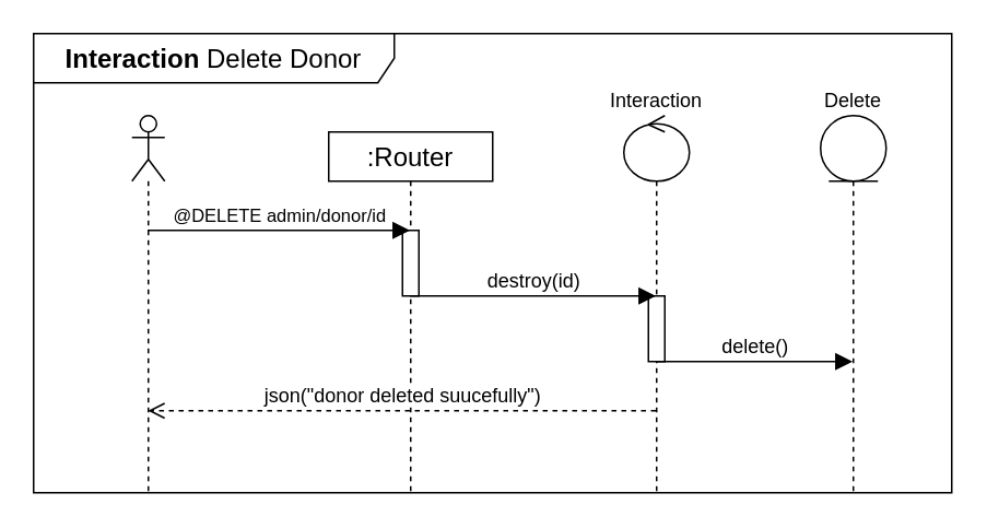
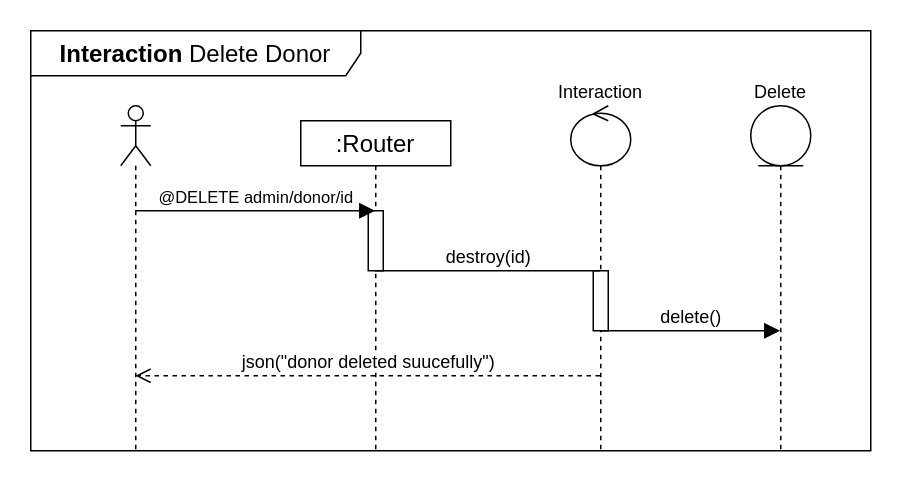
  <mxCell id="0" />
  <mxCell id="1" parent="0" />
  <mxCell id="2" value="&lt;b&gt;Interaction &lt;/b&gt;Delete Donor" style="shape=umlFrame;whiteSpace=wrap;html=1;pointerEvents=0;fontSize=16;width=220;height=30;" vertex="1" parent="1"><mxGeometry x="20" y="20" width="560" height="280" as="geometry" /></mxCell>
  <mxCell id="3" value="" style="shape=umlLifeline;perimeter=lifelinePerimeter;whiteSpace=wrap;html=1;container=1;dropTarget=0;collapsible=0;recursiveResize=0;outlineConnect=0;portConstraint=eastwest;newEdgeStyle={&quot;edgeStyle&quot;:&quot;elbowEdgeStyle&quot;,&quot;elbow&quot;:&quot;vertical&quot;,&quot;curved&quot;:0,&quot;rounded&quot;:0};participant=umlActor;fontSize=16;" vertex="1" parent="1"><mxGeometry x="80" y="70" width="20" height="230" as="geometry" /></mxCell>
  <mxCell id="4" value="Interaction" style="shape=umlLifeline;perimeter=lifelinePerimeter;whiteSpace=wrap;html=1;container=1;dropTarget=0;collapsible=0;recursiveResize=0;outlineConnect=0;portConstraint=eastwest;newEdgeStyle={&quot;edgeStyle&quot;:&quot;elbowEdgeStyle&quot;,&quot;elbow&quot;:&quot;vertical&quot;,&quot;curved&quot;:0,&quot;rounded&quot;:0};participant=umlControl;fontSize=12;labelPosition=center;verticalLabelPosition=top;align=center;verticalAlign=bottom;" vertex="1" parent="1"><mxGeometry x="380" y="70" width="40" height="230" as="geometry" /></mxCell>
  <mxCell id="5" value="" style="html=1;points=[];perimeter=orthogonalPerimeter;outlineConnect=0;targetShapes=umlLifeline;portConstraint=eastwest;newEdgeStyle={&quot;edgeStyle&quot;:&quot;elbowEdgeStyle&quot;,&quot;elbow&quot;:&quot;vertical&quot;,&quot;curved&quot;:0,&quot;rounded&quot;:0};fontSize=16;" vertex="1" parent="4"><mxGeometry x="15" y="110" width="10" height="40" as="geometry" /></mxCell>
  <mxCell id="6" value=":Router" style="shape=umlLifeline;perimeter=lifelinePerimeter;whiteSpace=wrap;html=1;container=1;dropTarget=0;collapsible=0;recursiveResize=0;outlineConnect=0;portConstraint=eastwest;newEdgeStyle={&quot;edgeStyle&quot;:&quot;elbowEdgeStyle&quot;,&quot;elbow&quot;:&quot;vertical&quot;,&quot;curved&quot;:0,&quot;rounded&quot;:0};fontSize=16;size=30;" vertex="1" parent="1"><mxGeometry x="200" y="80" width="100" height="220" as="geometry" /></mxCell>
  <mxCell id="7" value="" style="html=1;points=[];perimeter=orthogonalPerimeter;outlineConnect=0;targetShapes=umlLifeline;portConstraint=eastwest;newEdgeStyle={&quot;edgeStyle&quot;:&quot;elbowEdgeStyle&quot;,&quot;elbow&quot;:&quot;vertical&quot;,&quot;curved&quot;:0,&quot;rounded&quot;:0};fontSize=16;" vertex="1" parent="6"><mxGeometry x="45" y="60" width="10" height="40" as="geometry" /></mxCell>
  <mxCell id="8" value="@DELETE admin/donor/id" style="html=1;verticalAlign=bottom;endArrow=block;edgeStyle=elbowEdgeStyle;elbow=vertical;curved=0;rounded=0;fontSize=11;startSize=8;endSize=8;" edge="1" parent="1" source="3" target="6"><mxGeometry width="80" relative="1" as="geometry"><mxPoint x="120" y="219.5" as="sourcePoint" /><mxPoint x="200" y="219.5" as="targetPoint" /><Array as="points"><mxPoint x="120" y="140" /><mxPoint x="230" y="220" /></Array><mxPoint as="offset" /></mxGeometry></mxCell>
- <mxCell id="9" value="destroy(id)" style="html=1;verticalAlign=bottom;endArrow=block;edgeStyle=elbowEdgeStyle;elbow=vertical;curved=0;rounded=0;fontSize=12;startSize=8;endSize=8;" edge="1" parent="1" source="6" target="4"><mxGeometry width="80" relative="1" as="geometry"><mxPoint x="290" y="260" as="sourcePoint" /><mxPoint x="370" y="260" as="targetPoint" /><Array as="points"><mxPoint x="330" y="180" /></Array></mxGeometry></mxCell>
+ <mxCell id="9" value="destroy(id)" style="html=1;verticalAlign=bottom;endArrow=none;edgeStyle=elbowEdgeStyle;elbow=vertical;curved=0;rounded=0;fontSize=12;startSize=8;endSize=8;" edge="1" parent="1" source="6" target="4"><mxGeometry width="80" relative="1" as="geometry"><mxPoint x="290" y="260" as="sourcePoint" /><mxPoint x="370" y="260" as="targetPoint" /><Array as="points"><mxPoint x="330" y="180" /></Array></mxGeometry></mxCell>
  <mxCell id="10" value="Delete" style="shape=umlLifeline;perimeter=lifelinePerimeter;whiteSpace=wrap;html=1;container=1;dropTarget=0;collapsible=0;recursiveResize=0;outlineConnect=0;portConstraint=eastwest;newEdgeStyle={&quot;edgeStyle&quot;:&quot;elbowEdgeStyle&quot;,&quot;elbow&quot;:&quot;vertical&quot;,&quot;curved&quot;:0,&quot;rounded&quot;:0};participant=umlEntity;fontSize=12;verticalAlign=bottom;labelPosition=center;verticalLabelPosition=top;align=center;" vertex="1" parent="1"><mxGeometry x="500" y="70" width="40" height="230" as="geometry" /></mxCell>
  <mxCell id="11" value="delete()" style="html=1;verticalAlign=bottom;endArrow=block;edgeStyle=elbowEdgeStyle;elbow=vertical;curved=0;rounded=0;fontSize=12;startSize=8;endSize=8;" edge="1" parent="1"><mxGeometry width="80" relative="1" as="geometry"><mxPoint x="399.929" y="220" as="sourcePoint" /><mxPoint x="519.5" y="220" as="targetPoint" /><Array as="points" /></mxGeometry></mxCell>
  <mxCell id="12" value="json(&quot;donor deleted suucefully&quot;)" style="html=1;verticalAlign=bottom;endArrow=open;dashed=1;endSize=8;edgeStyle=elbowEdgeStyle;elbow=vertical;curved=0;rounded=0;fontSize=12;" edge="1" parent="1"><mxGeometry relative="1" as="geometry"><mxPoint x="399.5" y="250" as="sourcePoint" /><mxPoint x="89.81" y="250" as="targetPoint" /><Array as="points"><mxPoint x="340" y="250" /></Array></mxGeometry></mxCell>
